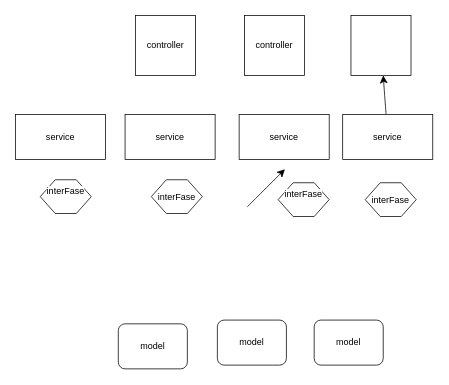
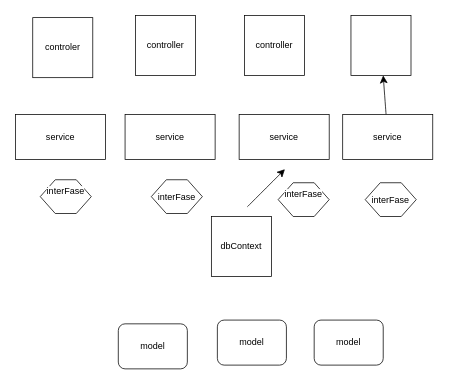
  <mxCell id="0" />
  <mxCell id="1" parent="0" />
+ <mxCell id="2" value="dbContext" style="whiteSpace=wrap;html=1;aspect=fixed;" vertex="1" parent="1"><mxGeometry x="281" y="288" width="80" height="80" as="geometry" /></mxCell>
  <mxCell id="3" value="service" style="rounded=0;whiteSpace=wrap;html=1;" vertex="1" parent="1"><mxGeometry x="318" y="152" width="120" height="60" as="geometry" /></mxCell>
  <mxCell id="4" value="service" style="rounded=0;whiteSpace=wrap;html=1;" vertex="1" parent="1"><mxGeometry x="166" y="152" width="120" height="60" as="geometry" /></mxCell>
  <mxCell id="5" value="service" style="rounded=0;whiteSpace=wrap;html=1;" vertex="1" parent="1"><mxGeometry x="20" y="152" width="120" height="60" as="geometry" /></mxCell>
  <mxCell id="6" value="" style="edgeStyle=none;curved=1;rounded=0;orthogonalLoop=1;jettySize=auto;html=1;fontSize=12;startSize=8;endSize=8;" edge="1" parent="1" source="7" target="14"><mxGeometry relative="1" as="geometry" /></mxCell>
  <mxCell id="7" value="service" style="rounded=0;whiteSpace=wrap;html=1;" vertex="1" parent="1"><mxGeometry x="456" y="152" width="120" height="60" as="geometry" /></mxCell>
  <mxCell id="8" value="model" style="rounded=1;whiteSpace=wrap;html=1;" vertex="1" parent="1"><mxGeometry x="418" y="426" width="92" height="60" as="geometry" /></mxCell>
  <mxCell id="9" value="model" style="rounded=1;whiteSpace=wrap;html=1;" vertex="1" parent="1"><mxGeometry x="289" y="426" width="92" height="60" as="geometry" /></mxCell>
  <mxCell id="10" value="model" style="rounded=1;whiteSpace=wrap;html=1;" vertex="1" parent="1"><mxGeometry x="157" y="431" width="92" height="60" as="geometry" /></mxCell>
+ <mxCell id="11" value="controler" style="whiteSpace=wrap;html=1;aspect=fixed;" vertex="1" parent="1"><mxGeometry x="43" y="23" width="80" height="80" as="geometry" /></mxCell>
  <mxCell id="12" value="controller" style="whiteSpace=wrap;html=1;aspect=fixed;" vertex="1" parent="1"><mxGeometry x="180" y="20" width="80" height="80" as="geometry" /></mxCell>
  <mxCell id="13" value="controller" style="whiteSpace=wrap;html=1;aspect=fixed;" vertex="1" parent="1"><mxGeometry x="325" y="20" width="80" height="80" as="geometry" /></mxCell>
  <mxCell id="14" value="" style="whiteSpace=wrap;html=1;aspect=fixed;" vertex="1" parent="1"><mxGeometry x="467" y="20" width="80" height="80" as="geometry" /></mxCell>
  <mxCell id="15" value="&#10;&lt;span style=&quot;color: rgb(0, 0, 0); font-family: Helvetica; font-size: 12px; font-style: normal; font-variant-ligatures: normal; font-variant-caps: normal; font-weight: 400; letter-spacing: normal; orphans: 2; text-align: center; text-indent: 0px; text-transform: none; widows: 2; word-spacing: 0px; -webkit-text-stroke-width: 0px; white-space: normal; background-color: rgb(255, 255, 255); text-decoration-thickness: initial; text-decoration-style: initial; text-decoration-color: initial; display: inline !important; float: none;&quot;&gt;interFase&lt;/span&gt;&#10;&#10;" style="shape=hexagon;perimeter=hexagonPerimeter2;whiteSpace=wrap;html=1;fixedSize=1;" vertex="1" parent="1"><mxGeometry x="53" y="239" width="68" height="45" as="geometry" /></mxCell>
  <mxCell id="16" value="interFase" style="shape=hexagon;perimeter=hexagonPerimeter2;whiteSpace=wrap;html=1;fixedSize=1;" vertex="1" parent="1"><mxGeometry x="201" y="239" width="68" height="45" as="geometry" /></mxCell>
  <mxCell id="17" value="&#10;&lt;span style=&quot;color: rgb(0, 0, 0); font-family: Helvetica; font-size: 12px; font-style: normal; font-variant-ligatures: normal; font-variant-caps: normal; font-weight: 400; letter-spacing: normal; orphans: 2; text-align: center; text-indent: 0px; text-transform: none; widows: 2; word-spacing: 0px; -webkit-text-stroke-width: 0px; white-space: normal; background-color: rgb(255, 255, 255); text-decoration-thickness: initial; text-decoration-style: initial; text-decoration-color: initial; display: inline !important; float: none;&quot;&gt;interFase&lt;/span&gt;&#10;&#10;" style="shape=hexagon;perimeter=hexagonPerimeter2;whiteSpace=wrap;html=1;fixedSize=1;" vertex="1" parent="1"><mxGeometry x="370" y="243" width="68" height="45" as="geometry" /></mxCell>
  <mxCell id="18" value="interFase" style="shape=hexagon;perimeter=hexagonPerimeter2;whiteSpace=wrap;html=1;fixedSize=1;" vertex="1" parent="1"><mxGeometry x="486" y="243" width="68" height="45" as="geometry" /></mxCell>
  <mxCell id="19" value="" style="endArrow=classic;html=1;rounded=0;fontSize=12;startSize=8;endSize=8;curved=1;" edge="1" parent="1"><mxGeometry width="50" height="50" relative="1" as="geometry"><mxPoint x="329" y="275" as="sourcePoint" /><mxPoint x="379" y="225" as="targetPoint" /></mxGeometry></mxCell>
